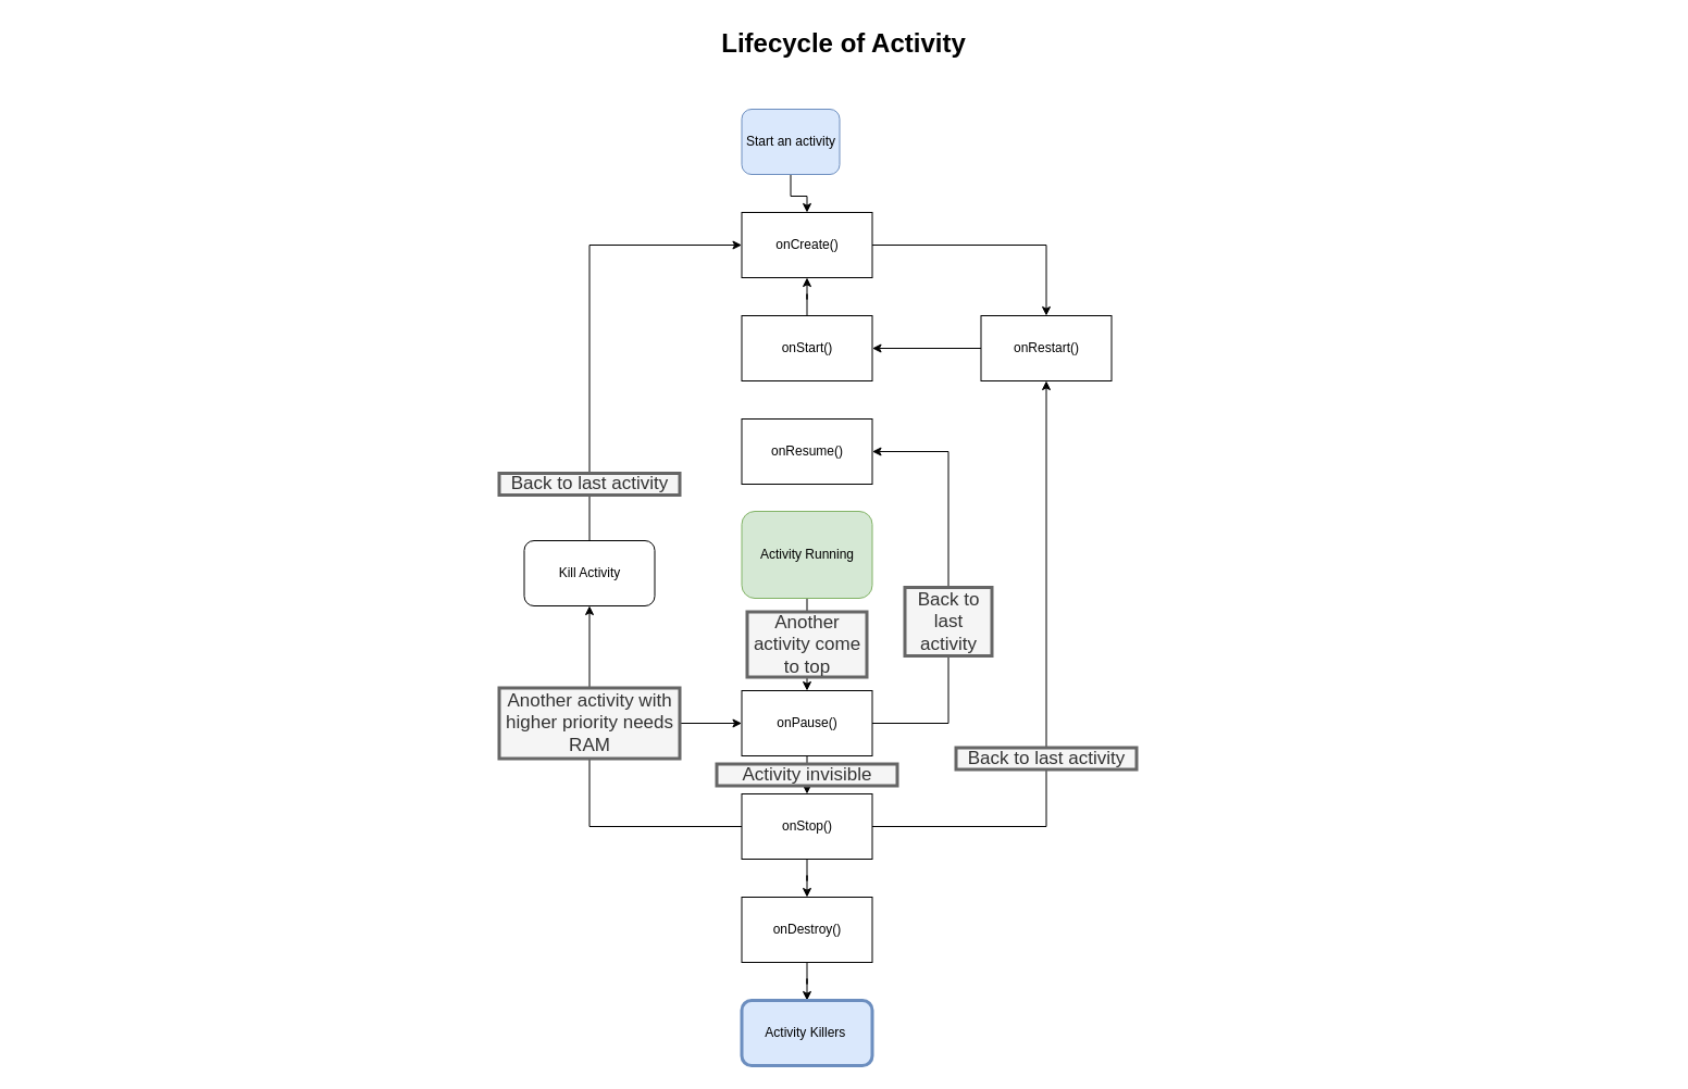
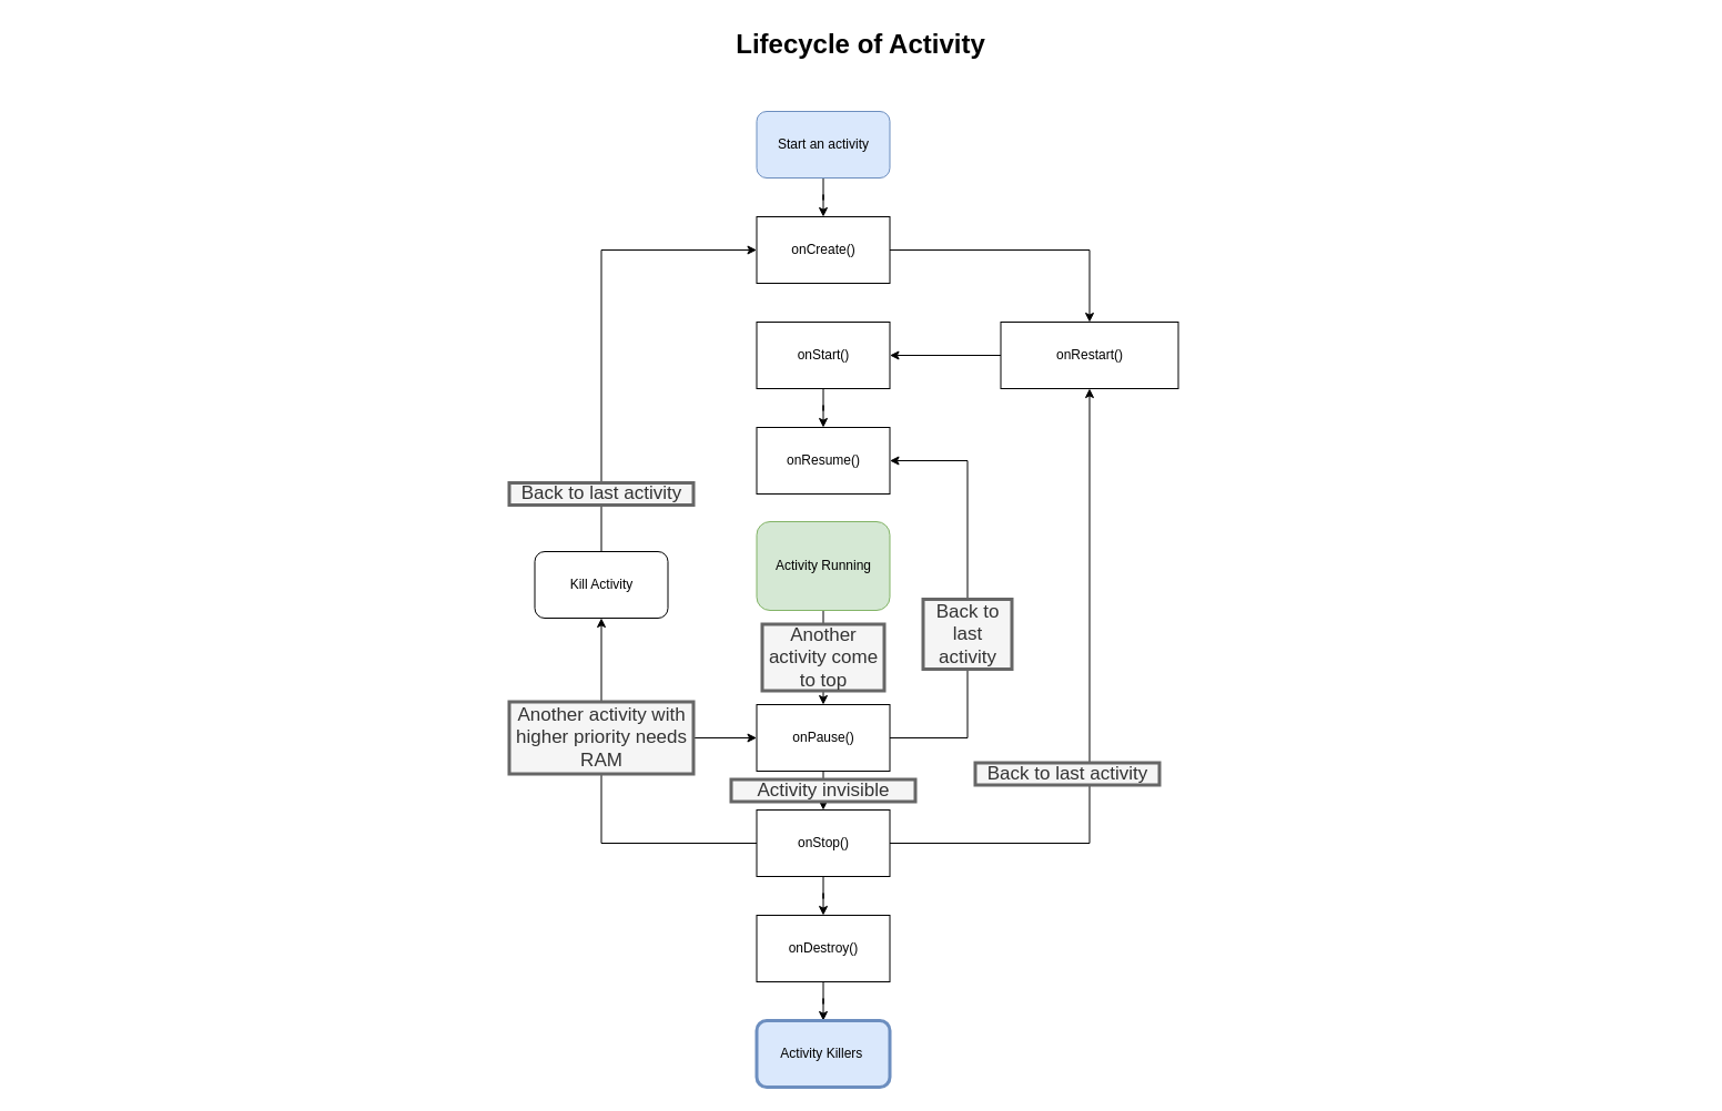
  <mxCell id="0" style=";html=1;" />
  <mxCell id="1" style=";html=1;" parent="0" />
  <mxCell id="2" value="Lifecycle of Activity" style="text;strokeColor=none;fillColor=none;html=1;fontSize=24;fontStyle=1;verticalAlign=middle;align=center;" parent="1" vertex="1"><mxGeometry x="20" y="20" width="1510" height="40" as="geometry" /></mxCell>
  <mxCell id="3" value="" style="edgeStyle=orthogonalEdgeStyle;rounded=0;orthogonalLoop=1;jettySize=auto;html=1;" edge="1" parent="1" source="4" target="6"><mxGeometry relative="1" as="geometry" /></mxCell>
- <mxCell id="4" value="Start an activity" style="rounded=1;whiteSpace=wrap;html=1;fillColor=#dae8fc;strokeColor=#6c8ebf;" vertex="1" parent="1"><mxGeometry x="681.5" y="100" width="90" height="60" as="geometry" /></mxCell>
+ <mxCell id="4" value="Start an activity" style="rounded=1;whiteSpace=wrap;html=1;fillColor=#dae8fc;strokeColor=#6c8ebf;" vertex="1" parent="1"><mxGeometry x="681.5" y="100" width="120" height="60" as="geometry" /></mxCell>
  <mxCell id="5" value="" style="edgeStyle=orthogonalEdgeStyle;rounded=0;orthogonalLoop=1;jettySize=auto;html=1;" edge="1" parent="1" source="6" target="24"><mxGeometry relative="1" as="geometry" /></mxCell>
  <mxCell id="6" value="onCreate()" style="rounded=0;whiteSpace=wrap;html=1;" vertex="1" parent="1"><mxGeometry x="681.5" y="195" width="120" height="60" as="geometry" /></mxCell>
- <mxCell id="7" value="" style="edgeStyle=orthogonalEdgeStyle;rounded=0;orthogonalLoop=1;jettySize=auto;html=1;" edge="1" parent="1" source="8" target="6"><mxGeometry relative="1" as="geometry" /></mxCell>
+ <mxCell id="7" value="" style="edgeStyle=orthogonalEdgeStyle;rounded=0;orthogonalLoop=1;jettySize=auto;html=1;" edge="1" parent="1" source="8" target="9"><mxGeometry relative="1" as="geometry" /></mxCell>
  <mxCell id="8" value="onStart()" style="rounded=0;whiteSpace=wrap;html=1;" vertex="1" parent="1"><mxGeometry x="681.5" y="290" width="120" height="60" as="geometry" /></mxCell>
  <mxCell id="9" value="onResume()" style="rounded=0;whiteSpace=wrap;html=1;" vertex="1" parent="1"><mxGeometry x="681.5" y="385" width="120" height="60" as="geometry" /></mxCell>
  <mxCell id="10" style="edgeStyle=orthogonalEdgeStyle;rounded=0;orthogonalLoop=1;jettySize=auto;html=1;entryX=1;entryY=0.5;entryDx=0;entryDy=0;" edge="1" parent="1" source="12" target="9"><mxGeometry relative="1" as="geometry"><mxPoint x="871.5" y="420" as="targetPoint" /><Array as="points"><mxPoint x="871.5" y="665" /><mxPoint x="871.5" y="415" /></Array></mxGeometry></mxCell>
  <mxCell id="11" value="" style="edgeStyle=orthogonalEdgeStyle;rounded=0;orthogonalLoop=1;jettySize=auto;html=1;" edge="1" parent="1" source="12" target="16"><mxGeometry relative="1" as="geometry" /></mxCell>
  <mxCell id="12" value="onPause()" style="rounded=0;whiteSpace=wrap;html=1;" vertex="1" parent="1"><mxGeometry x="681.5" y="635" width="120" height="60" as="geometry" /></mxCell>
  <mxCell id="13" value="" style="edgeStyle=orthogonalEdgeStyle;rounded=0;orthogonalLoop=1;jettySize=auto;html=1;" edge="1" parent="1" source="16" target="20"><mxGeometry relative="1" as="geometry" /></mxCell>
  <mxCell id="14" style="edgeStyle=orthogonalEdgeStyle;rounded=0;orthogonalLoop=1;jettySize=auto;html=1;entryX=0.5;entryY=1;entryDx=0;entryDy=0;" edge="1" parent="1" source="16" target="24"><mxGeometry relative="1" as="geometry" /></mxCell>
  <mxCell id="15" style="edgeStyle=orthogonalEdgeStyle;rounded=0;orthogonalLoop=1;jettySize=auto;html=1;entryX=0.5;entryY=1;entryDx=0;entryDy=0;" edge="1" parent="1" source="16" target="22"><mxGeometry relative="1" as="geometry" /></mxCell>
  <mxCell id="16" value="onStop()" style="rounded=0;whiteSpace=wrap;html=1;" vertex="1" parent="1"><mxGeometry x="681.5" y="730" width="120" height="60" as="geometry" /></mxCell>
  <mxCell id="17" style="edgeStyle=orthogonalEdgeStyle;rounded=0;orthogonalLoop=1;jettySize=auto;html=1;entryX=0.5;entryY=0;entryDx=0;entryDy=0;" edge="1" parent="1" source="18" target="12"><mxGeometry relative="1" as="geometry" /></mxCell>
  <mxCell id="18" value="Activity Running" style="whiteSpace=wrap;html=1;fillColor=#d5e8d4;strokeColor=#82b366;rounded=1;" vertex="1" parent="1"><mxGeometry x="681.5" y="470" width="120" height="80" as="geometry" /></mxCell>
  <mxCell id="19" value="" style="edgeStyle=orthogonalEdgeStyle;rounded=0;orthogonalLoop=1;jettySize=auto;html=1;" edge="1" parent="1" source="20" target="30"><mxGeometry relative="1" as="geometry" /></mxCell>
  <mxCell id="20" value="onDestroy()" style="rounded=0;whiteSpace=wrap;html=1;" vertex="1" parent="1"><mxGeometry x="681.5" y="825" width="120" height="60" as="geometry" /></mxCell>
  <mxCell id="21" value="" style="edgeStyle=orthogonalEdgeStyle;rounded=0;orthogonalLoop=1;jettySize=auto;html=1;entryX=0;entryY=0.5;entryDx=0;entryDy=0;" edge="1" parent="1" source="22" target="6"><mxGeometry relative="1" as="geometry"><mxPoint x="541.5" y="417" as="targetPoint" /><Array as="points"><mxPoint x="541" y="225" /></Array></mxGeometry></mxCell>
  <mxCell id="22" value="Kill Activity" style="rounded=1;whiteSpace=wrap;html=1;" vertex="1" parent="1"><mxGeometry x="481.5" y="497" width="120" height="60" as="geometry" /></mxCell>
  <mxCell id="23" style="edgeStyle=orthogonalEdgeStyle;rounded=0;orthogonalLoop=1;jettySize=auto;html=1;entryX=1;entryY=0.5;entryDx=0;entryDy=0;" edge="1" parent="1" source="24" target="8"><mxGeometry relative="1" as="geometry" /></mxCell>
- <mxCell id="24" value="onRestart()" style="rounded=0;whiteSpace=wrap;html=1;" vertex="1" parent="1"><mxGeometry x="901.5" y="290" width="120" height="60" as="geometry" /></mxCell>
+ <mxCell id="24" value="onRestart()" style="rounded=0;whiteSpace=wrap;html=1;" vertex="1" parent="1"><mxGeometry x="901.5" y="290" width="160" height="60" as="geometry" /></mxCell>
  <mxCell id="25" value="&lt;font style=&quot;font-size: 17px&quot;&gt;Back to last activity&lt;/font&gt;" style="text;html=1;strokeColor=#666666;fillColor=#f5f5f5;align=center;verticalAlign=middle;whiteSpace=wrap;rounded=0;strokeWidth=3;fontColor=#333333;" vertex="1" parent="1"><mxGeometry x="831.5" y="540" width="80" height="63" as="geometry" /></mxCell>
  <mxCell id="26" value="&lt;font style=&quot;font-size: 17px&quot;&gt;Back to last activity&lt;/font&gt;" style="text;html=1;strokeColor=#666666;fillColor=#f5f5f5;align=center;verticalAlign=middle;whiteSpace=wrap;rounded=0;strokeWidth=3;fontColor=#333333;" vertex="1" parent="1"><mxGeometry x="458.5" y="435" width="166" height="20" as="geometry" /></mxCell>
  <mxCell id="27" value="" style="edgeStyle=orthogonalEdgeStyle;rounded=0;orthogonalLoop=1;jettySize=auto;html=1;" edge="1" parent="1" source="28" target="12"><mxGeometry relative="1" as="geometry" /></mxCell>
  <mxCell id="28" value="&lt;span style=&quot;font-size: 17px&quot;&gt;Another activity with higher&amp;nbsp;priority needs RAM&lt;/span&gt;" style="text;html=1;strokeColor=#666666;fillColor=#f5f5f5;align=center;verticalAlign=middle;whiteSpace=wrap;rounded=0;strokeWidth=3;fontColor=#333333;" vertex="1" parent="1"><mxGeometry x="458.5" y="632.5" width="166" height="65" as="geometry" /></mxCell>
  <mxCell id="29" value="&lt;font style=&quot;font-size: 17px&quot;&gt;Another activity come to top&lt;/font&gt;" style="text;html=1;strokeColor=#666666;fillColor=#f5f5f5;align=center;verticalAlign=middle;whiteSpace=wrap;rounded=0;strokeWidth=3;fontColor=#333333;" vertex="1" parent="1"><mxGeometry x="686.5" y="562.5" width="110" height="60" as="geometry" /></mxCell>
  <mxCell id="30" value="Activity Killers&amp;nbsp;" style="rounded=1;whiteSpace=wrap;html=1;strokeWidth=3;fillColor=#dae8fc;strokeColor=#6c8ebf;" vertex="1" parent="1"><mxGeometry x="681.5" y="920" width="120" height="60" as="geometry" /></mxCell>
  <mxCell id="31" value="&lt;font style=&quot;font-size: 17px&quot;&gt;Back to last activity&lt;/font&gt;" style="text;html=1;strokeColor=#666666;fillColor=#f5f5f5;align=center;verticalAlign=middle;whiteSpace=wrap;rounded=0;strokeWidth=3;fontColor=#333333;" vertex="1" parent="1"><mxGeometry x="878.5" y="687.5" width="166" height="20" as="geometry" /></mxCell>
  <mxCell id="32" value="&lt;font style=&quot;font-size: 17px&quot;&gt;Activity invisible&lt;/font&gt;" style="text;html=1;strokeColor=#666666;fillColor=#f5f5f5;align=center;verticalAlign=middle;whiteSpace=wrap;rounded=0;strokeWidth=3;fontColor=#333333;" vertex="1" parent="1"><mxGeometry x="658.5" y="702.5" width="166" height="20" as="geometry" /></mxCell>
